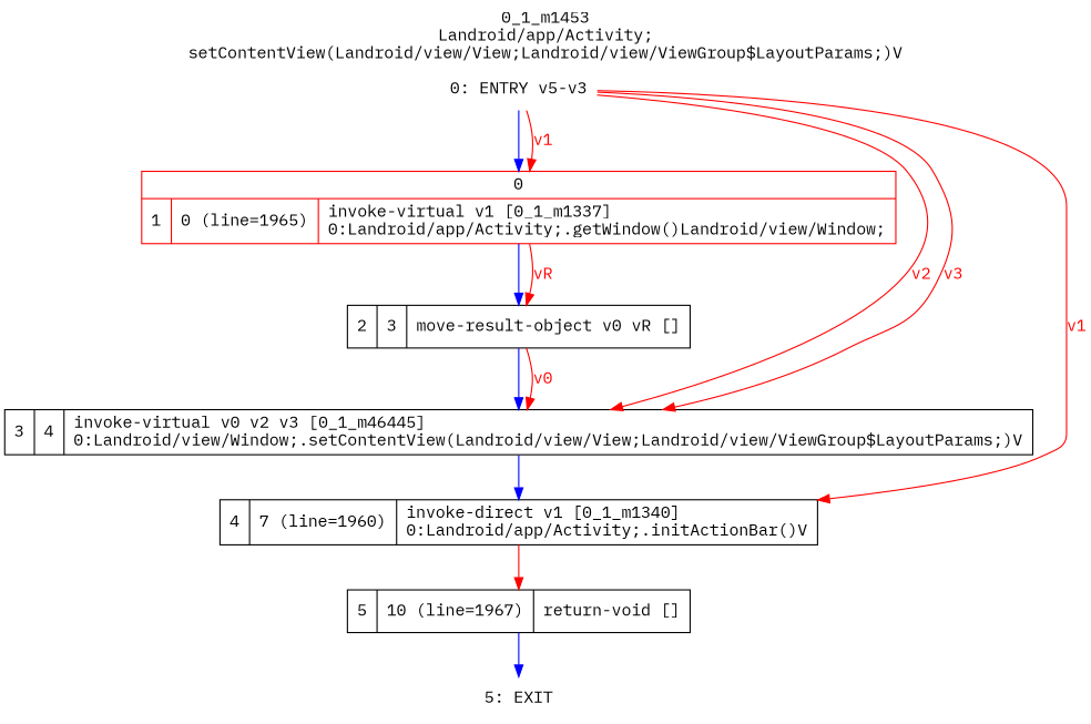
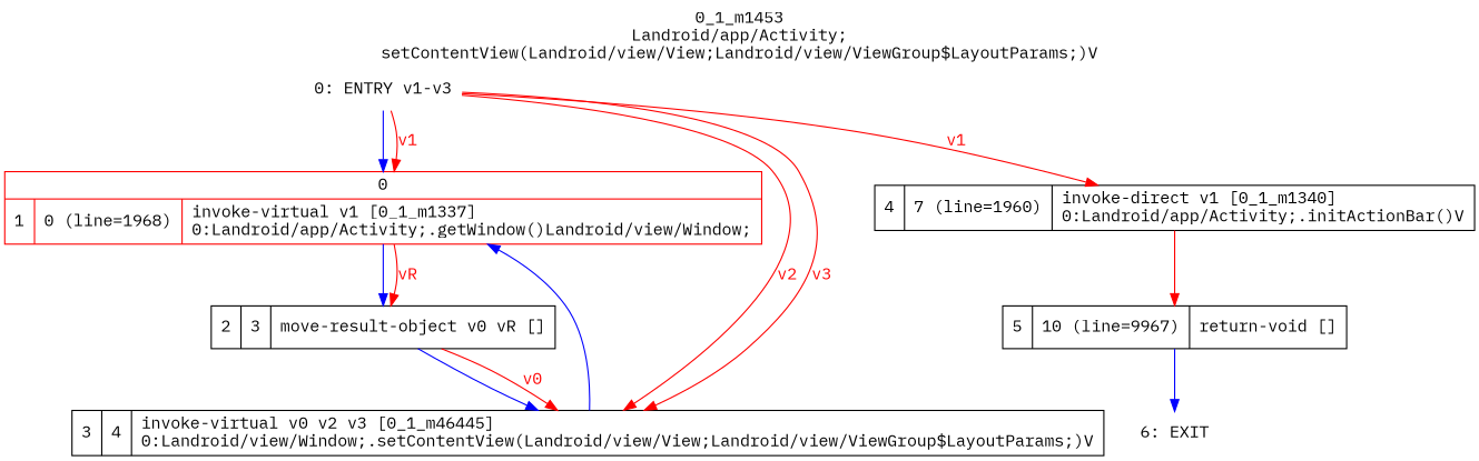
  digraph {
    fontname="IBM Plex Mono"
    label="0_1_m1453\nLandroid/app/Activity;\nsetContentView(Landroid/view/View;Landroid/view/ViewGroup$LayoutParams;)V"
    labelloc=t
    rankdir=UD
    node [fontname="IBM Plex Mono" shape=record]
    edge [color=red fontcolor=blue fontname="IBM Plex Mono"]
-   n1 [label="0: ENTRY v5-v3" shape=plaintext]
-   n2 [color=red label="{0|{1|0 (line=1965)|invoke-virtual v1 [0_1_m1337]\l0:Landroid/app/Activity;.getWindow()Landroid/view/Window;\l}}"]
+   n1 [label="0: ENTRY v1-v3" shape=plaintext]
+   n2 [color=red label="{0|{1|0 (line=1968)|invoke-virtual v1 [0_1_m1337]\l0:Landroid/app/Activity;.getWindow()Landroid/view/Window;\l}}"]
    n3 [label="3|4|invoke-virtual v0 v2 v3 [0_1_m46445]\l0:Landroid/view/Window;.setContentView(Landroid/view/View;Landroid/view/ViewGroup$LayoutParams;)V\l"]
    n4 [label="4|7 (line=1960)|invoke-direct v1 [0_1_m1340]\l0:Landroid/app/Activity;.initActionBar()V\l"]
    n5 [label="2|3|move-result-object v0 vR []\l"]
-   n6 [label="5|10 (line=1967)|return-void []\l"]
-   n7 [label="5: EXIT" shape=plaintext]
+   n6 [label="5|10 (line=9967)|return-void []\l"]
+   n7 [label="6: EXIT" shape=plaintext]
    n1 -> n2 [color=blue weight=100]
    n1 -> n2 [fontcolor=red label=v1]
    n1 -> n3 [fontcolor=red label=v2]
    n1 -> n3 [fontcolor=red label=v3]
    n1 -> n4 [fontcolor=red label=v1]
    n2 -> n5 [color=blue weight=100]
    n2 -> n5 [fontcolor=red label=vR]
-   n3 -> n4 [color=blue weight=100]
+   n3 -> n2 [color=blue weight=100]
    n4 -> n6 [weight=100]
    n5 -> n3 [color=blue weight=100]
    n5 -> n3 [fontcolor=red label=v0]
    n6 -> n7 [color=blue weight=100]
  }
